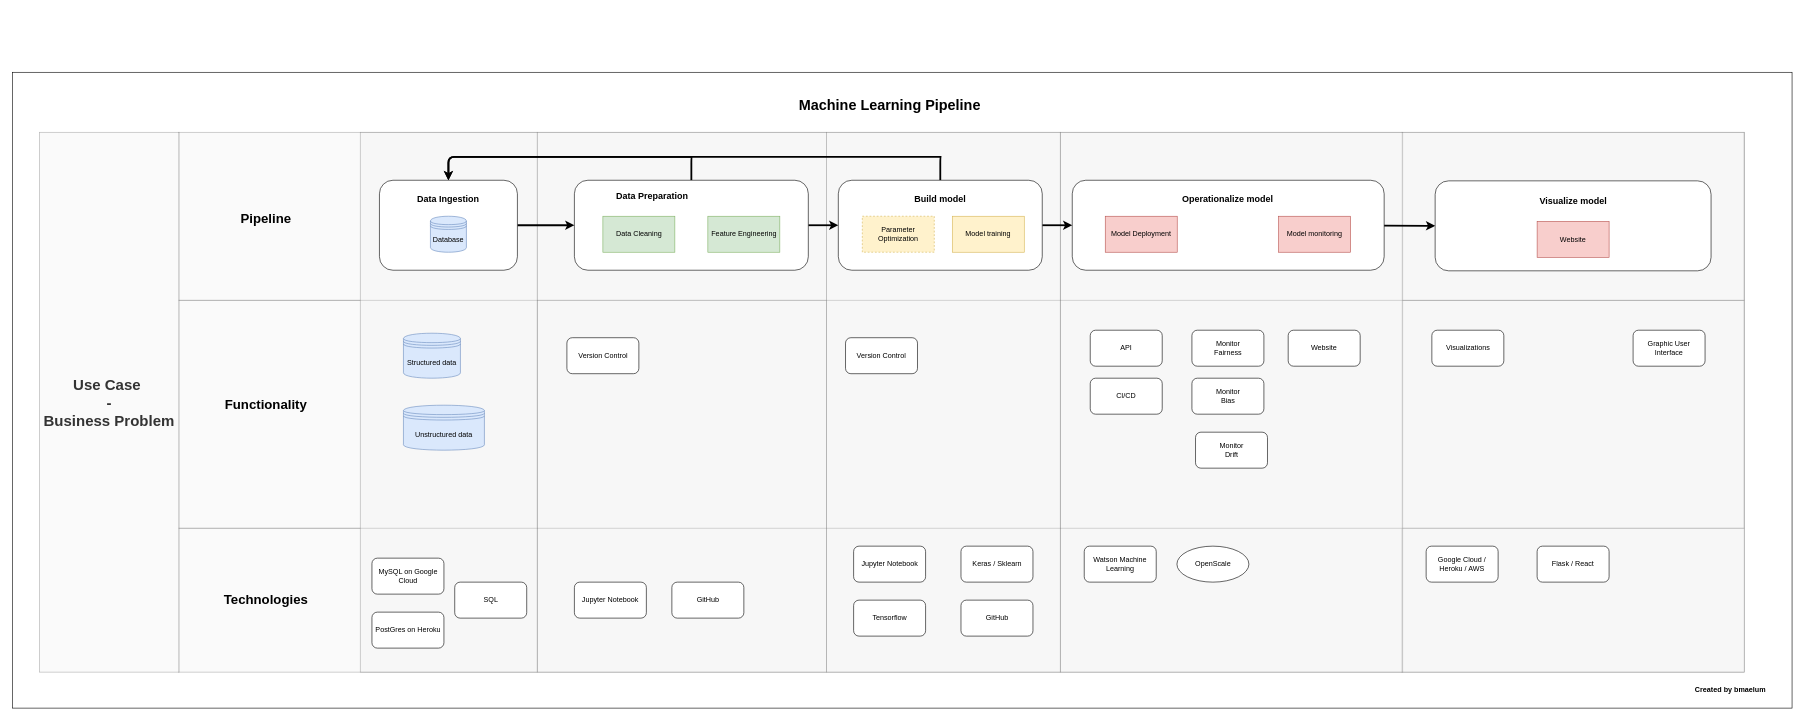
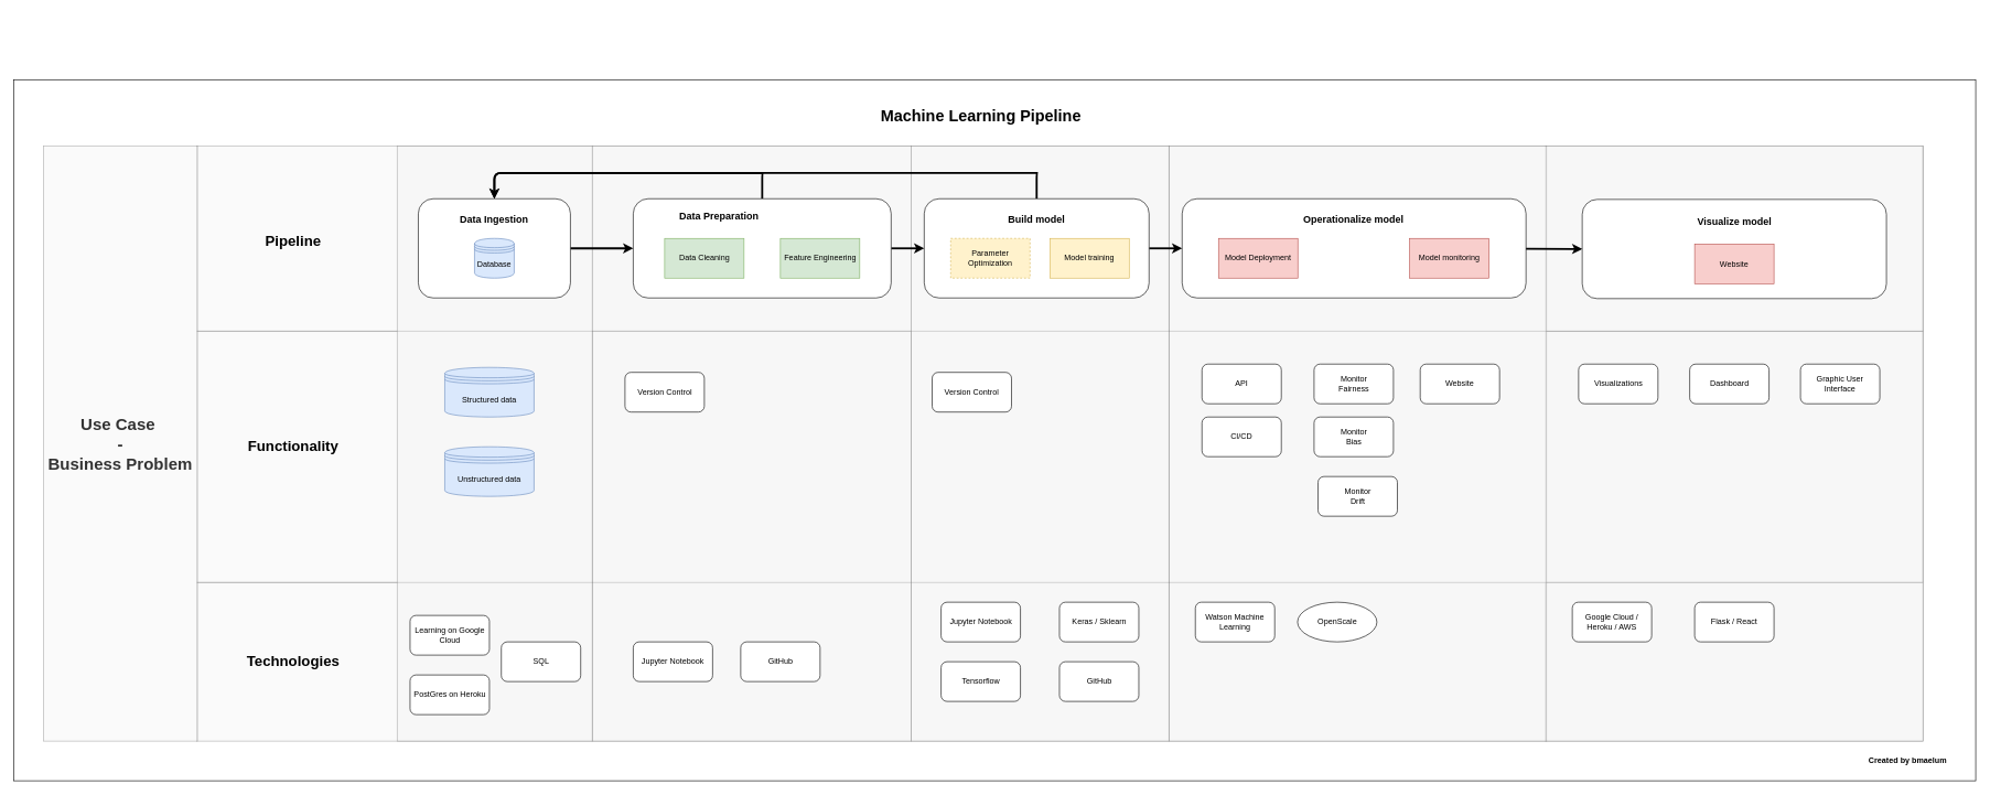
  <mxCell id="0" />
  <mxCell id="1" parent="0" />
  <mxCell id="2" value="" style="rounded=0;whiteSpace=wrap;html=1;" parent="1" vertex="1"><mxGeometry x="20" y="120" width="2967" height="1060" as="geometry" /></mxCell>
  <mxCell id="3" value="" style="rounded=0;whiteSpace=wrap;html=1;fillColor=#f5f5f5;strokeColor=#666666;fontColor=#333333;opacity=50;" parent="1" vertex="1"><mxGeometry x="297" y="880" width="2610" height="240" as="geometry" /></mxCell>
  <mxCell id="4" value="" style="rounded=0;whiteSpace=wrap;html=1;fillColor=#f5f5f5;strokeColor=#666666;fontColor=#333333;opacity=50;" parent="1" vertex="1"><mxGeometry x="2336.5" y="220" width="571" height="900" as="geometry" /></mxCell>
  <mxCell id="5" value="" style="rounded=0;whiteSpace=wrap;html=1;fillColor=#f5f5f5;strokeColor=#666666;fontColor=#333333;opacity=50;" parent="1" vertex="1"><mxGeometry x="297" y="500" width="2610" height="380" as="geometry" /></mxCell>
  <mxCell id="6" value="" style="rounded=0;whiteSpace=wrap;html=1;fillColor=#f5f5f5;strokeColor=#666666;fontColor=#333333;opacity=50;" parent="1" vertex="1"><mxGeometry x="895" y="220" width="482" height="900" as="geometry" /></mxCell>
  <mxCell id="7" value="" style="rounded=0;whiteSpace=wrap;html=1;fillColor=#f5f5f5;strokeColor=#666666;fontColor=#333333;opacity=50;" parent="1" vertex="1"><mxGeometry x="297" y="220" width="2610" height="280" as="geometry" /></mxCell>
  <mxCell id="8" value="" style="rounded=0;whiteSpace=wrap;html=1;fillColor=#f5f5f5;strokeColor=#666666;fontColor=#333333;opacity=50;" parent="1" vertex="1"><mxGeometry x="600" y="220" width="295" height="900" as="geometry" /></mxCell>
  <mxCell id="9" value="" style="rounded=0;whiteSpace=wrap;html=1;fillColor=#f5f5f5;strokeColor=#666666;fontColor=#333333;opacity=50;" parent="1" vertex="1"><mxGeometry x="1767" y="220" width="571" height="900" as="geometry" /></mxCell>
  <mxCell id="10" value="" style="rounded=0;whiteSpace=wrap;html=1;fillColor=#f5f5f5;strokeColor=#666666;fontColor=#333333;opacity=50;" parent="1" vertex="1"><mxGeometry x="1377" y="220" width="390" height="900" as="geometry" /></mxCell>
  <mxCell id="11" value="" style="rounded=1;whiteSpace=wrap;html=1;" parent="1" vertex="1"><mxGeometry x="1787" y="300" width="520" height="150" as="geometry" /></mxCell>
  <mxCell id="12" style="edgeStyle=orthogonalEdgeStyle;rounded=0;orthogonalLoop=1;jettySize=auto;html=1;exitX=1;exitY=0.5;exitDx=0;exitDy=0;entryX=0;entryY=0.5;entryDx=0;entryDy=0;fontSize=15;strokeWidth=3;" parent="1" source="14" target="17" edge="1"><mxGeometry relative="1" as="geometry" /></mxCell>
  <mxCell id="13" style="edgeStyle=orthogonalEdgeStyle;orthogonalLoop=1;jettySize=auto;html=1;exitX=0.5;exitY=0;exitDx=0;exitDy=0;entryX=0.5;entryY=0;entryDx=0;entryDy=0;strokeColor=#000000;strokeWidth=3;" parent="1" source="14" target="25" edge="1"><mxGeometry relative="1" as="geometry"><Array as="points"><mxPoint x="1153" y="261" /><mxPoint x="748" y="261" /></Array></mxGeometry></mxCell>
  <mxCell id="14" value="" style="rounded=1;whiteSpace=wrap;html=1;" parent="1" vertex="1"><mxGeometry x="957" y="300" width="390" height="150" as="geometry" /></mxCell>
  <mxCell id="15" style="edgeStyle=orthogonalEdgeStyle;rounded=0;orthogonalLoop=1;jettySize=auto;html=1;exitX=1;exitY=0.5;exitDx=0;exitDy=0;entryX=0;entryY=0.5;entryDx=0;entryDy=0;strokeWidth=3;" parent="1" source="17" target="11" edge="1"><mxGeometry relative="1" as="geometry" /></mxCell>
  <mxCell id="16" style="edgeStyle=orthogonalEdgeStyle;orthogonalLoop=1;jettySize=auto;html=1;exitX=0.5;exitY=0;exitDx=0;exitDy=0;strokeColor=#000000;strokeWidth=3;" parent="1" source="17" edge="1"><mxGeometry relative="1" as="geometry"><mxPoint x="747" y="300" as="targetPoint" /><Array as="points"><mxPoint x="1568" y="261" /><mxPoint x="748" y="261" /></Array></mxGeometry></mxCell>
  <mxCell id="17" value="" style="rounded=1;whiteSpace=wrap;html=1;" parent="1" vertex="1"><mxGeometry x="1397" y="300" width="340" height="150" as="geometry" /></mxCell>
  <mxCell id="18" value="Data Cleaning" style="rounded=0;whiteSpace=wrap;html=1;fillColor=#d5e8d4;strokeColor=#82b366;" parent="1" vertex="1"><mxGeometry x="1004.5" y="360" width="120" height="60" as="geometry" /></mxCell>
  <mxCell id="19" value="Model training" style="rounded=0;whiteSpace=wrap;html=1;fillColor=#fff2cc;strokeColor=#d6b656;" parent="1" vertex="1"><mxGeometry x="1587" y="360" width="120" height="60" as="geometry" /></mxCell>
  <mxCell id="20" value="Feature Engineering" style="rounded=0;whiteSpace=wrap;html=1;fillColor=#d5e8d4;strokeColor=#82b366;" parent="1" vertex="1"><mxGeometry x="1179.5" y="360" width="120" height="60" as="geometry" /></mxCell>
  <mxCell id="21" value="Model Deployment" style="rounded=0;whiteSpace=wrap;html=1;fillColor=#f8cecc;strokeColor=#b85450;" parent="1" vertex="1"><mxGeometry x="1842" y="360" width="120" height="60" as="geometry" /></mxCell>
  <mxCell id="22" value="Model monitoring" style="rounded=0;whiteSpace=wrap;html=1;fillColor=#f8cecc;strokeColor=#b85450;" parent="1" vertex="1"><mxGeometry x="2131" y="360" width="120" height="60" as="geometry" /></mxCell>
  <mxCell id="23" value="Build model" style="text;html=1;strokeColor=none;fillColor=none;align=center;verticalAlign=middle;whiteSpace=wrap;rounded=0;fontSize=15;fontStyle=1" parent="1" vertex="1"><mxGeometry x="1503" y="320" width="128" height="20" as="geometry" /></mxCell>
  <mxCell id="24" style="edgeStyle=orthogonalEdgeStyle;rounded=0;orthogonalLoop=1;jettySize=auto;html=1;exitX=1;exitY=0.5;exitDx=0;exitDy=0;entryX=0;entryY=0.5;entryDx=0;entryDy=0;fontSize=15;strokeWidth=3;" parent="1" source="25" target="14" edge="1"><mxGeometry relative="1" as="geometry" /></mxCell>
  <mxCell id="25" value="" style="rounded=1;whiteSpace=wrap;html=1;" parent="1" vertex="1"><mxGeometry x="632" y="300" width="230" height="150" as="geometry" /></mxCell>
  <mxCell id="26" value="Database" style="shape=datastore;whiteSpace=wrap;html=1;fillColor=#dae8fc;strokeColor=#6c8ebf;" parent="1" vertex="1"><mxGeometry x="717" y="360" width="60" height="60" as="geometry" /></mxCell>
  <mxCell id="27" value="Data Ingestion" style="text;html=1;strokeColor=none;fillColor=none;align=center;verticalAlign=middle;whiteSpace=wrap;rounded=0;fontSize=15;fontStyle=1" parent="1" vertex="1"><mxGeometry x="682" y="320" width="130" height="20" as="geometry" /></mxCell>
  <mxCell id="28" value="Data Preparation" style="text;html=1;strokeColor=none;fillColor=none;align=center;verticalAlign=middle;whiteSpace=wrap;rounded=0;fontSize=15;fontStyle=1" parent="1" vertex="1"><mxGeometry x="997" y="315" width="180" height="20" as="geometry" /></mxCell>
  <mxCell id="29" value="Operationalize model" style="text;html=1;strokeColor=none;fillColor=none;align=center;verticalAlign=middle;whiteSpace=wrap;rounded=0;fontSize=15;fontStyle=1" parent="1" vertex="1"><mxGeometry x="1962" y="320" width="169" height="20" as="geometry" /></mxCell>
  <mxCell id="30" value="Parameter Optimization" style="rounded=0;whiteSpace=wrap;html=1;fillColor=#fff2cc;strokeColor=#d6b656;dashed=1;" parent="1" vertex="1"><mxGeometry x="1437" y="360" width="120" height="60" as="geometry" /></mxCell>
  <mxCell id="31" value="CI/CD" style="rounded=1;whiteSpace=wrap;html=1;" parent="1" vertex="1"><mxGeometry x="1817" y="630" width="120" height="60" as="geometry" /></mxCell>
  <mxCell id="32" value="Monitor &lt;br&gt;Fairness" style="rounded=1;whiteSpace=wrap;html=1;" parent="1" vertex="1"><mxGeometry x="1986.5" y="550" width="120" height="60" as="geometry" /></mxCell>
  <mxCell id="33" value="Monitor &lt;br&gt;Bias" style="rounded=1;whiteSpace=wrap;html=1;" parent="1" vertex="1"><mxGeometry x="1986.5" y="630" width="120" height="60" as="geometry" /></mxCell>
  <mxCell id="34" value="Monitor &lt;br&gt;Drift" style="rounded=1;whiteSpace=wrap;html=1;" parent="1" vertex="1"><mxGeometry x="1992.5" y="720" width="120" height="60" as="geometry" /></mxCell>
  <mxCell id="35" value="Jupyter Notebook" style="rounded=1;whiteSpace=wrap;html=1;" parent="1" vertex="1"><mxGeometry x="957" y="970" width="120" height="60" as="geometry" /></mxCell>
  <mxCell id="36" value="Website" style="rounded=1;whiteSpace=wrap;html=1;" parent="1" vertex="1"><mxGeometry x="2147" y="550" width="120" height="60" as="geometry" /></mxCell>
  <mxCell id="37" value="API" style="rounded=1;whiteSpace=wrap;html=1;" parent="1" vertex="1"><mxGeometry x="1817" y="550" width="120" height="60" as="geometry" /></mxCell>
  <mxCell id="38" value="Unstructured data" style="shape=datastore;whiteSpace=wrap;html=1;fillColor=#dae8fc;strokeColor=#6c8ebf;" parent="1" vertex="1"><mxGeometry x="672" y="675" width="135" height="75" as="geometry" /></mxCell>
- <mxCell id="39" value="MySQL on Google Cloud" style="rounded=1;whiteSpace=wrap;html=1;" parent="1" vertex="1"><mxGeometry x="619.5" y="930" width="120" height="60" as="geometry" /></mxCell>
+ <mxCell id="39" value="Learning on Google Cloud" style="rounded=1;whiteSpace=wrap;html=1;" parent="1" vertex="1"><mxGeometry x="619.5" y="930" width="120" height="60" as="geometry" /></mxCell>
  <mxCell id="40" value="Jupyter Notebook" style="rounded=1;whiteSpace=wrap;html=1;" parent="1" vertex="1"><mxGeometry x="1422.5" y="910" width="120" height="60" as="geometry" /></mxCell>
  <mxCell id="41" value="Keras / Sklearn" style="rounded=1;whiteSpace=wrap;html=1;" parent="1" vertex="1"><mxGeometry x="1601.5" y="910" width="120" height="60" as="geometry" /></mxCell>
  <mxCell id="42" value="Tensorflow" style="rounded=1;whiteSpace=wrap;html=1;" parent="1" vertex="1"><mxGeometry x="1422.5" y="1000" width="120" height="60" as="geometry" /></mxCell>
  <mxCell id="43" value="Watson Machine Learning" style="rounded=1;whiteSpace=wrap;html=1;" parent="1" vertex="1"><mxGeometry x="1807" y="910" width="120" height="60" as="geometry" /></mxCell>
  <mxCell id="44" value="OpenScale" style="ellipse;whiteSpace=wrap;html=1;" parent="1" vertex="1"><mxGeometry x="1961.5" y="910" width="120" height="60" as="geometry" /></mxCell>
  <mxCell id="45" value="&lt;font style=&quot;font-size: 22px&quot;&gt;&lt;b&gt;Technologies&lt;/b&gt;&lt;/font&gt;" style="text;html=1;strokeColor=none;fillColor=none;align=center;verticalAlign=middle;whiteSpace=wrap;rounded=0;opacity=50;" parent="1" vertex="1"><mxGeometry x="337.5" y="990" width="210" height="20" as="geometry" /></mxCell>
- <mxCell id="46" value="Structured data" style="shape=datastore;whiteSpace=wrap;html=1;fillColor=#dae8fc;strokeColor=#6c8ebf;" parent="1" vertex="1"><mxGeometry x="672" y="555" width="95" height="75" as="geometry" /></mxCell>
+ <mxCell id="46" value="Structured data" style="shape=datastore;whiteSpace=wrap;html=1;fillColor=#dae8fc;strokeColor=#6c8ebf;" parent="1" vertex="1"><mxGeometry x="672" y="555" width="135" height="75" as="geometry" /></mxCell>
  <mxCell id="47" value="&lt;font style=&quot;font-size: 22px&quot;&gt;&lt;b&gt;Functionality&lt;/b&gt;&lt;/font&gt;" style="text;html=1;strokeColor=none;fillColor=none;align=center;verticalAlign=middle;whiteSpace=wrap;rounded=0;opacity=50;" parent="1" vertex="1"><mxGeometry x="337.5" y="665" width="210" height="20" as="geometry" /></mxCell>
  <mxCell id="48" value="&lt;font style=&quot;font-size: 22px&quot;&gt;&lt;b&gt;Pipeline &lt;br&gt;&lt;/b&gt;&lt;/font&gt;" style="text;html=1;strokeColor=none;fillColor=none;align=center;verticalAlign=middle;whiteSpace=wrap;rounded=0;opacity=50;" parent="1" vertex="1"><mxGeometry x="337.5" y="355" width="210" height="20" as="geometry" /></mxCell>
  <mxCell id="49" value="Flask / React" style="rounded=1;whiteSpace=wrap;html=1;" parent="1" vertex="1"><mxGeometry x="2562" y="910" width="120" height="60" as="geometry" /></mxCell>
  <mxCell id="50" value="SQL" style="rounded=1;whiteSpace=wrap;html=1;" parent="1" vertex="1"><mxGeometry x="757.5" y="970" width="120" height="60" as="geometry" /></mxCell>
  <mxCell id="51" value="Version Control" style="rounded=1;whiteSpace=wrap;html=1;" parent="1" vertex="1"><mxGeometry x="944.5" y="562.5" width="120" height="60" as="geometry" /></mxCell>
  <mxCell id="52" value="GitHub" style="rounded=1;whiteSpace=wrap;html=1;" parent="1" vertex="1"><mxGeometry x="1119.5" y="970" width="120" height="60" as="geometry" /></mxCell>
  <mxCell id="53" value="GitHub" style="rounded=1;whiteSpace=wrap;html=1;" parent="1" vertex="1"><mxGeometry x="1601.5" y="1000" width="120" height="60" as="geometry" /></mxCell>
  <mxCell id="54" value="Version Control" style="rounded=1;whiteSpace=wrap;html=1;" parent="1" vertex="1"><mxGeometry x="1409" y="562.5" width="120" height="60" as="geometry" /></mxCell>
  <mxCell id="55" value="" style="rounded=1;whiteSpace=wrap;html=1;" parent="1" vertex="1"><mxGeometry x="2392" y="301" width="460" height="150" as="geometry" /></mxCell>
  <mxCell id="56" style="edgeStyle=orthogonalEdgeStyle;rounded=0;orthogonalLoop=1;jettySize=auto;html=1;exitX=1;exitY=0.5;exitDx=0;exitDy=0;entryX=0;entryY=0.5;entryDx=0;entryDy=0;strokeWidth=3;" parent="1" target="55" edge="1"><mxGeometry relative="1" as="geometry"><mxPoint x="2307" y="375.5" as="sourcePoint" /></mxGeometry></mxCell>
  <mxCell id="57" value="Visualize model" style="text;html=1;strokeColor=none;fillColor=none;align=center;verticalAlign=middle;whiteSpace=wrap;rounded=0;fontSize=15;fontStyle=1" parent="1" vertex="1"><mxGeometry x="2537.5" y="323.5" width="169" height="20" as="geometry" /></mxCell>
  <mxCell id="58" value="Visualizations" style="rounded=1;whiteSpace=wrap;html=1;" parent="1" vertex="1"><mxGeometry x="2386.5" y="550" width="120" height="60" as="geometry" /></mxCell>
  <mxCell id="59" value="Website" style="rounded=0;whiteSpace=wrap;html=1;fillColor=#f8cecc;strokeColor=#b85450;" parent="1" vertex="1"><mxGeometry x="2562" y="368.5" width="120" height="60" as="geometry" /></mxCell>
  <mxCell id="60" value="Google Cloud / Heroku / AWS" style="rounded=1;whiteSpace=wrap;html=1;" parent="1" vertex="1"><mxGeometry x="2377" y="910" width="120" height="60" as="geometry" /></mxCell>
  <mxCell id="61" value="Graphic User Interface" style="rounded=1;whiteSpace=wrap;html=1;" parent="1" vertex="1"><mxGeometry x="2722" y="550" width="120" height="60" as="geometry" /></mxCell>
+ <mxCell id="62" value="Dashboard" style="rounded=1;whiteSpace=wrap;html=1;" parent="1" vertex="1"><mxGeometry x="2554.5" y="550" width="120" height="60" as="geometry" /></mxCell>
  <mxCell id="63" value="&lt;font size=&quot;1&quot;&gt;&lt;b style=&quot;font-size: 25px&quot;&gt;Use Case&amp;nbsp;&lt;br&gt;-&lt;br&gt;Business Problem&lt;br&gt;&lt;/b&gt;&lt;/font&gt;" style="rounded=0;whiteSpace=wrap;html=1;fillColor=#f5f5f5;strokeColor=#666666;fontColor=#333333;opacity=50;" parent="1" vertex="1"><mxGeometry x="65" y="220" width="233" height="900" as="geometry" /></mxCell>
  <mxCell id="64" value="Created by bmaelum" style="text;html=1;strokeColor=none;fillColor=none;align=center;verticalAlign=middle;whiteSpace=wrap;rounded=0;fontStyle=1" parent="1" vertex="1"><mxGeometry x="2807" y="1140" width="155" height="20" as="geometry" /></mxCell>
  <mxCell id="65" value="&lt;font style=&quot;font-size: 24px&quot;&gt;Machine Learning Pipeline&lt;/font&gt;" style="text;html=1;strokeColor=none;fillColor=none;align=center;verticalAlign=middle;whiteSpace=wrap;rounded=0;fontStyle=1" parent="1" vertex="1"><mxGeometry x="1290.5" y="20" width="384" height="310" as="geometry" /></mxCell>
  <mxCell id="66" value="PostGres on Heroku" style="rounded=1;whiteSpace=wrap;html=1;" vertex="1" parent="1"><mxGeometry x="619.5" y="1020" width="120" height="60" as="geometry" /></mxCell>
